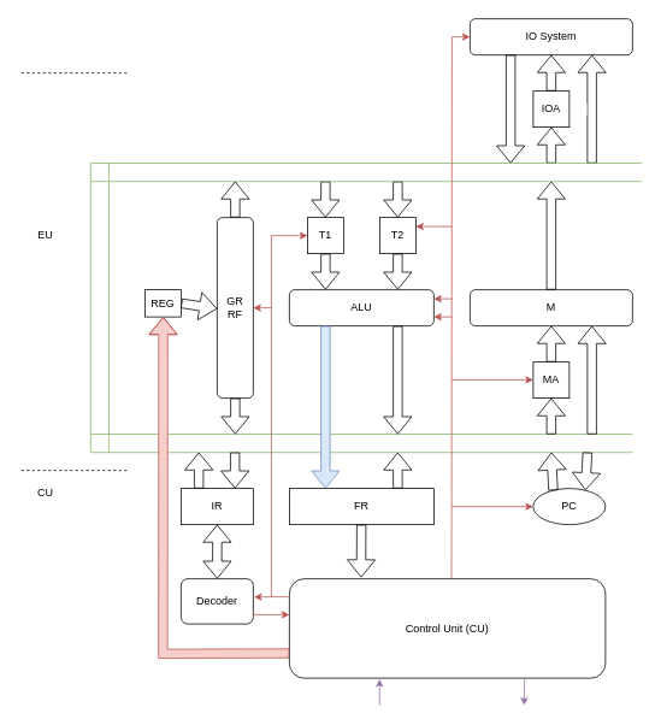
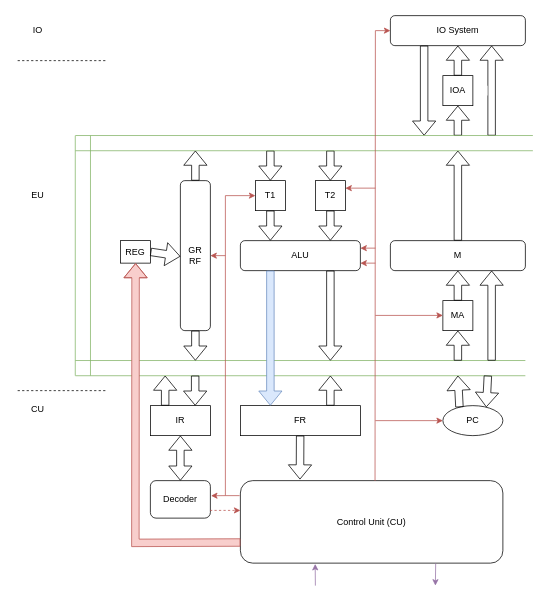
  <mxCell id="0" />
  <mxCell id="1" parent="0" />
  <mxCell id="2" value="" style="shape=link;html=1;rounded=0;width=20.286;fillColor=#d5e8d4;strokeColor=#82b366;" edge="1" parent="1"><mxGeometry width="100" relative="1" as="geometry"><mxPoint x="100" y="490" as="sourcePoint" /><mxPoint x="700" y="490" as="targetPoint" /></mxGeometry></mxCell>
  <mxCell id="3" value="" style="shape=link;html=1;rounded=0;width=20.286;fillColor=#d5e8d4;strokeColor=#82b366;" edge="1" parent="1"><mxGeometry width="100" relative="1" as="geometry"><mxPoint x="110" y="500" as="sourcePoint" /><mxPoint x="110" y="180" as="targetPoint" /></mxGeometry></mxCell>
  <mxCell id="4" value="IO System" style="rounded=1;whiteSpace=wrap;html=1;" vertex="1" parent="1"><mxGeometry x="520" y="20" width="180" height="40" as="geometry" /></mxCell>
  <mxCell id="5" value="IOA" style="rounded=0;whiteSpace=wrap;html=1;" vertex="1" parent="1"><mxGeometry x="590" y="100" width="40" height="40" as="geometry" /></mxCell>
  <mxCell id="6" value="&amp;nbsp;&amp;nbsp;" style="shape=flexArrow;endArrow=classic;html=1;rounded=0;entryX=0.75;entryY=1;entryDx=0;entryDy=0;" edge="1" parent="1" target="4"><mxGeometry x="0.008" y="9" width="50" height="50" relative="1" as="geometry"><mxPoint x="655" y="180" as="sourcePoint" /><mxPoint x="400" y="230" as="targetPoint" /><mxPoint as="offset" /></mxGeometry></mxCell>
  <mxCell id="7" value="" style="shape=flexArrow;endArrow=classic;html=1;rounded=0;entryX=0.5;entryY=1;entryDx=0;entryDy=0;" edge="1" parent="1" target="5"><mxGeometry width="50" height="50" relative="1" as="geometry"><mxPoint x="610" y="180" as="sourcePoint" /><mxPoint x="400" y="230" as="targetPoint" /></mxGeometry></mxCell>
  <mxCell id="8" value="" style="shape=flexArrow;endArrow=classic;html=1;rounded=0;exitX=0.5;exitY=0;exitDx=0;exitDy=0;entryX=0.5;entryY=1;entryDx=0;entryDy=0;" edge="1" parent="1" source="5" target="4"><mxGeometry width="50" height="50" relative="1" as="geometry"><mxPoint x="350" y="280" as="sourcePoint" /><mxPoint x="400" y="230" as="targetPoint" /></mxGeometry></mxCell>
  <mxCell id="9" value="" style="shape=flexArrow;endArrow=classic;html=1;rounded=0;exitX=0.25;exitY=1;exitDx=0;exitDy=0;" edge="1" parent="1" source="4"><mxGeometry width="50" height="50" relative="1" as="geometry"><mxPoint x="350" y="280" as="sourcePoint" /><mxPoint x="565" y="180" as="targetPoint" /></mxGeometry></mxCell>
  <mxCell id="10" value="M" style="rounded=1;whiteSpace=wrap;html=1;" vertex="1" parent="1"><mxGeometry x="520" y="320" width="180" height="40" as="geometry" /></mxCell>
  <mxCell id="11" value="MA" style="rounded=0;whiteSpace=wrap;html=1;" vertex="1" parent="1"><mxGeometry x="590" y="400" width="40" height="40" as="geometry" /></mxCell>
  <mxCell id="12" value="" style="shape=flexArrow;endArrow=classic;html=1;rounded=0;entryX=0.5;entryY=1;entryDx=0;entryDy=0;exitX=0.5;exitY=0;exitDx=0;exitDy=0;" edge="1" parent="1" source="11" target="10"><mxGeometry width="50" height="50" relative="1" as="geometry"><mxPoint x="520" y="390" as="sourcePoint" /><mxPoint x="150" y="500" as="targetPoint" /></mxGeometry></mxCell>
  <mxCell id="13" value="" style="shape=flexArrow;endArrow=classic;html=1;rounded=0;entryX=0.75;entryY=1;entryDx=0;entryDy=0;" edge="1" parent="1" target="10"><mxGeometry width="50" height="50" relative="1" as="geometry"><mxPoint x="655" y="480" as="sourcePoint" /><mxPoint x="655" y="480" as="targetPoint" /></mxGeometry></mxCell>
  <mxCell id="14" value="" style="shape=flexArrow;endArrow=classic;html=1;rounded=0;entryX=0.5;entryY=1;entryDx=0;entryDy=0;" edge="1" parent="1" target="11"><mxGeometry width="50" height="50" relative="1" as="geometry"><mxPoint x="610" y="480" as="sourcePoint" /><mxPoint x="610" y="480" as="targetPoint" /></mxGeometry></mxCell>
  <mxCell id="15" value="T1" style="rounded=0;whiteSpace=wrap;html=1;" vertex="1" parent="1"><mxGeometry x="340" y="240" width="40" height="40" as="geometry" /></mxCell>
  <mxCell id="16" value="T2" style="rounded=0;whiteSpace=wrap;html=1;" vertex="1" parent="1"><mxGeometry x="420" y="240" width="40" height="40" as="geometry" /></mxCell>
  <mxCell id="17" value="GR&lt;br&gt;RF" style="rounded=1;whiteSpace=wrap;html=1;" vertex="1" parent="1"><mxGeometry x="240" y="240" width="40" height="200" as="geometry" /></mxCell>
  <mxCell id="18" value="REG" style="rounded=0;whiteSpace=wrap;html=1;" vertex="1" parent="1"><mxGeometry x="160.28" y="320" width="40" height="30" as="geometry" /></mxCell>
  <mxCell id="19" value="IR" style="rounded=0;whiteSpace=wrap;html=1;" vertex="1" parent="1"><mxGeometry x="200" y="540" width="80" height="40" as="geometry" /></mxCell>
  <mxCell id="20" value="FR" style="rounded=0;whiteSpace=wrap;html=1;" vertex="1" parent="1"><mxGeometry x="320" y="540" width="160" height="40" as="geometry" /></mxCell>
  <mxCell id="21" value="PC" style="ellipse;whiteSpace=wrap;html=1;" vertex="1" parent="1"><mxGeometry x="590" y="540" width="80" height="40" as="geometry" /></mxCell>
  <mxCell id="22" value="ALU" style="rounded=1;whiteSpace=wrap;html=1;" vertex="1" parent="1"><mxGeometry x="320" y="320" width="160" height="40" as="geometry" /></mxCell>
  <mxCell id="23" value="" style="shape=flexArrow;endArrow=classic;html=1;rounded=0;entryX=0.5;entryY=0;entryDx=0;entryDy=0;" edge="1" parent="1" target="15"><mxGeometry width="50" height="50" relative="1" as="geometry"><mxPoint x="360" y="200" as="sourcePoint" /><mxPoint x="40" y="330" as="targetPoint" /></mxGeometry></mxCell>
  <mxCell id="24" value="" style="shape=flexArrow;endArrow=classic;html=1;rounded=0;entryX=0.5;entryY=0;entryDx=0;entryDy=0;" edge="1" parent="1" target="16"><mxGeometry width="50" height="50" relative="1" as="geometry"><mxPoint x="440" y="200" as="sourcePoint" /><mxPoint x="40" y="330" as="targetPoint" /></mxGeometry></mxCell>
  <mxCell id="25" value="" style="shape=flexArrow;endArrow=classic;html=1;rounded=0;exitX=0.5;exitY=1;exitDx=0;exitDy=0;entryX=0.25;entryY=0;entryDx=0;entryDy=0;" edge="1" parent="1" source="15" target="22"><mxGeometry width="50" height="50" relative="1" as="geometry"><mxPoint x="-10" y="380" as="sourcePoint" /><mxPoint x="40" y="330" as="targetPoint" /></mxGeometry></mxCell>
  <mxCell id="26" value="" style="shape=flexArrow;endArrow=classic;html=1;rounded=0;exitX=0.5;exitY=1;exitDx=0;exitDy=0;entryX=0.75;entryY=0;entryDx=0;entryDy=0;" edge="1" parent="1" source="16" target="22"><mxGeometry width="50" height="50" relative="1" as="geometry"><mxPoint x="-10" y="380" as="sourcePoint" /><mxPoint x="40" y="330" as="targetPoint" /></mxGeometry></mxCell>
  <mxCell id="27" value="" style="shape=flexArrow;endArrow=classic;html=1;rounded=0;exitX=0.5;exitY=0;exitDx=0;exitDy=0;" edge="1" parent="1" source="10"><mxGeometry width="50" height="50" relative="1" as="geometry"><mxPoint x="90" y="450" as="sourcePoint" /><mxPoint x="610" y="200" as="targetPoint" /></mxGeometry></mxCell>
  <mxCell id="28" value="" style="shape=flexArrow;endArrow=classic;html=1;rounded=0;exitX=0.25;exitY=0;exitDx=0;exitDy=0;" edge="1" parent="1" source="21"><mxGeometry width="50" height="50" relative="1" as="geometry"><mxPoint x="120" y="450" as="sourcePoint" /><mxPoint x="610" y="500" as="targetPoint" /></mxGeometry></mxCell>
  <mxCell id="29" value="" style="shape=flexArrow;endArrow=classic;html=1;rounded=0;entryX=0.75;entryY=0;entryDx=0;entryDy=0;" edge="1" parent="1" target="21"><mxGeometry width="50" height="50" relative="1" as="geometry"><mxPoint x="650" y="500" as="sourcePoint" /><mxPoint x="170" y="400" as="targetPoint" /></mxGeometry></mxCell>
  <mxCell id="30" value="" style="shape=flexArrow;endArrow=classic;html=1;rounded=0;exitX=0.75;exitY=0;exitDx=0;exitDy=0;" edge="1" parent="1" source="20"><mxGeometry width="50" height="50" relative="1" as="geometry"><mxPoint x="420" y="540" as="sourcePoint" /><mxPoint x="440" y="500" as="targetPoint" /></mxGeometry></mxCell>
  <mxCell id="31" value="" style="shape=flexArrow;endArrow=classic;html=1;rounded=0;exitX=0.75;exitY=1;exitDx=0;exitDy=0;" edge="1" parent="1" source="22"><mxGeometry width="50" height="50" relative="1" as="geometry"><mxPoint x="250" y="490" as="sourcePoint" /><mxPoint x="440" y="480" as="targetPoint" /></mxGeometry></mxCell>
  <mxCell id="32" value="" style="shape=flexArrow;endArrow=classic;html=1;rounded=0;exitX=0.25;exitY=1;exitDx=0;exitDy=0;entryX=0.25;entryY=0;entryDx=0;entryDy=0;fillColor=#dae8fc;strokeColor=#6c8ebf;" edge="1" parent="1" source="22" target="20"><mxGeometry width="50" height="50" relative="1" as="geometry"><mxPoint x="90" y="450" as="sourcePoint" /><mxPoint x="140" y="400" as="targetPoint" /></mxGeometry></mxCell>
  <mxCell id="33" value="" style="shape=flexArrow;endArrow=classic;html=1;rounded=0;exitX=0.25;exitY=0;exitDx=0;exitDy=0;" edge="1" parent="1"><mxGeometry width="50" height="50" relative="1" as="geometry"><mxPoint x="219.71" y="540" as="sourcePoint" /><mxPoint x="219.71" y="500" as="targetPoint" /></mxGeometry></mxCell>
  <mxCell id="34" value="" style="shape=flexArrow;endArrow=classic;html=1;rounded=0;entryX=0.75;entryY=0;entryDx=0;entryDy=0;" edge="1" parent="1"><mxGeometry width="50" height="50" relative="1" as="geometry"><mxPoint x="259.71" y="500" as="sourcePoint" /><mxPoint x="259.71" y="540" as="targetPoint" /></mxGeometry></mxCell>
  <mxCell id="35" value="" style="shape=link;html=1;rounded=0;width=20.286;fillColor=#d5e8d4;strokeColor=#82b366;shadow=0;flowAnimation=0;targetPerimeterSpacing=6;sourcePerimeterSpacing=6;endSize=10;startSize=10;" edge="1" parent="1"><mxGeometry width="100" relative="1" as="geometry"><mxPoint x="100" y="190" as="sourcePoint" /><mxPoint x="710" y="190" as="targetPoint" /></mxGeometry></mxCell>
  <mxCell id="36" value="" style="shape=flexArrow;endArrow=classic;html=1;rounded=0;exitX=0.5;exitY=0;exitDx=0;exitDy=0;" edge="1" parent="1" source="17"><mxGeometry width="50" height="50" relative="1" as="geometry"><mxPoint x="310" y="400" as="sourcePoint" /><mxPoint x="260" y="200" as="targetPoint" /></mxGeometry></mxCell>
  <mxCell id="37" value="" style="shape=flexArrow;endArrow=classic;html=1;rounded=0;exitX=0.5;exitY=1;exitDx=0;exitDy=0;" edge="1" parent="1" source="17"><mxGeometry width="50" height="50" relative="1" as="geometry"><mxPoint x="290" y="409" as="sourcePoint" /><mxPoint x="260" y="480" as="targetPoint" /></mxGeometry></mxCell>
  <mxCell id="38" value="" style="shape=flexArrow;endArrow=classic;html=1;rounded=0;exitX=1;exitY=0.5;exitDx=0;exitDy=0;entryX=-0.007;entryY=0.775;entryDx=0;entryDy=0;entryPerimeter=0;" edge="1" parent="1" source="18"><mxGeometry width="50" height="50" relative="1" as="geometry"><mxPoint x="320.28" y="346" as="sourcePoint" /><mxPoint x="240" y="341" as="targetPoint" /></mxGeometry></mxCell>
  <mxCell id="39" value="Control Unit (CU)" style="rounded=1;whiteSpace=wrap;html=1;" vertex="1" parent="1"><mxGeometry x="320" y="640" width="350" height="110" as="geometry" /></mxCell>
  <mxCell id="40" value="Decoder" style="rounded=1;whiteSpace=wrap;html=1;" vertex="1" parent="1"><mxGeometry x="200" y="640" width="80" height="50" as="geometry" /></mxCell>
- <mxCell id="41" value="" style="endArrow=classic;html=1;rounded=0;fillColor=#f8cecc;strokeColor=#b85450;exitX=0.993;exitY=0.794;exitDx=0;exitDy=0;entryX=0;entryY=0.361;entryDx=0;entryDy=0;entryPerimeter=0;exitPerimeter=0;" edge="1" parent="1" source="40" target="39"><mxGeometry width="50" height="50" relative="1" as="geometry"><mxPoint x="329" y="662" as="sourcePoint" /><mxPoint x="290" y="663" as="targetPoint" /></mxGeometry></mxCell>
+ <mxCell id="41" value="" style="endArrow=classic;html=1;rounded=0;fillColor=#f8cecc;strokeColor=#b85450;exitX=0.993;exitY=0.794;exitDx=0;exitDy=0;entryX=0;entryY=0.361;entryDx=0;entryDy=0;entryPerimeter=0;exitPerimeter=0;dashed=1;" edge="1" parent="1" source="40" target="39"><mxGeometry width="50" height="50" relative="1" as="geometry"><mxPoint x="329" y="662" as="sourcePoint" /><mxPoint x="290" y="663" as="targetPoint" /></mxGeometry></mxCell>
  <mxCell id="42" value="" style="shape=flexArrow;endArrow=classic;html=1;rounded=0;entryX=0.227;entryY=-0.014;entryDx=0;entryDy=0;entryPerimeter=0;" edge="1" parent="1" target="39"><mxGeometry width="50" height="50" relative="1" as="geometry"><mxPoint x="399.71" y="580" as="sourcePoint" /><mxPoint x="399.71" y="620" as="targetPoint" /></mxGeometry></mxCell>
  <mxCell id="43" value="" style="endArrow=none;html=1;rounded=0;fillColor=#f8cecc;strokeColor=#b85450;exitX=0.513;exitY=0.004;exitDx=0;exitDy=0;exitPerimeter=0;" edge="1" parent="1" source="39"><mxGeometry width="50" height="50" relative="1" as="geometry"><mxPoint x="370" y="570" as="sourcePoint" /><mxPoint x="500" y="40" as="targetPoint" /></mxGeometry></mxCell>
  <mxCell id="44" value="" style="endArrow=classic;html=1;rounded=0;fillColor=#f8cecc;strokeColor=#b85450;entryX=0;entryY=0.5;entryDx=0;entryDy=0;" edge="1" parent="1" target="21"><mxGeometry width="50" height="50" relative="1" as="geometry"><mxPoint x="500" y="560" as="sourcePoint" /><mxPoint x="420" y="410" as="targetPoint" /></mxGeometry></mxCell>
  <mxCell id="45" value="" style="endArrow=classic;html=1;rounded=0;fillColor=#f8cecc;strokeColor=#b85450;entryX=0;entryY=0.5;entryDx=0;entryDy=0;" edge="1" parent="1"><mxGeometry width="50" height="50" relative="1" as="geometry"><mxPoint x="500" y="419.71" as="sourcePoint" /><mxPoint x="590" y="419.71" as="targetPoint" /></mxGeometry></mxCell>
  <mxCell id="46" value="" style="endArrow=classic;html=1;rounded=0;fillColor=#f8cecc;strokeColor=#b85450;entryX=1;entryY=0.25;entryDx=0;entryDy=0;" edge="1" parent="1" target="22"><mxGeometry width="50" height="50" relative="1" as="geometry"><mxPoint x="500" y="330" as="sourcePoint" /><mxPoint x="610" y="580" as="targetPoint" /></mxGeometry></mxCell>
  <mxCell id="47" value="" style="endArrow=classic;html=1;rounded=0;fillColor=#f8cecc;strokeColor=#b85450;entryX=0;entryY=0.5;entryDx=0;entryDy=0;" edge="1" parent="1" target="4"><mxGeometry width="50" height="50" relative="1" as="geometry"><mxPoint x="500" y="40" as="sourcePoint" /><mxPoint x="620" y="590" as="targetPoint" /></mxGeometry></mxCell>
  <mxCell id="48" value="" style="endArrow=classic;html=1;rounded=0;fillColor=#f8cecc;strokeColor=#b85450;entryX=1;entryY=0.5;entryDx=0;entryDy=0;" edge="1" parent="1"><mxGeometry width="50" height="50" relative="1" as="geometry"><mxPoint x="500" y="250" as="sourcePoint" /><mxPoint x="460" y="250" as="targetPoint" /></mxGeometry></mxCell>
  <mxCell id="49" value="" style="shape=flexArrow;endArrow=classic;html=1;rounded=0;exitX=0;exitY=0.75;exitDx=0;exitDy=0;entryX=0.5;entryY=1;entryDx=0;entryDy=0;fillColor=#f8cecc;strokeColor=#b85450;" edge="1" parent="1" source="39" target="18"><mxGeometry width="50" height="50" relative="1" as="geometry"><mxPoint x="390" y="550" as="sourcePoint" /><mxPoint x="180.28" y="380" as="targetPoint" /><Array as="points"><mxPoint x="180" y="723" /></Array></mxGeometry></mxCell>
  <mxCell id="50" value="" style="endArrow=none;dashed=1;html=1;rounded=0;" edge="1" parent="1"><mxGeometry width="50" height="50" relative="1" as="geometry"><mxPoint x="140" y="520" as="sourcePoint" /><mxPoint x="20" y="520" as="targetPoint" /></mxGeometry></mxCell>
  <mxCell id="51" value="" style="endArrow=none;dashed=1;html=1;rounded=0;" edge="1" parent="1"><mxGeometry width="50" height="50" relative="1" as="geometry"><mxPoint x="140" y="80" as="sourcePoint" /><mxPoint x="20" y="80" as="targetPoint" /></mxGeometry></mxCell>
  <mxCell id="52" value="CU" style="text;html=1;align=center;verticalAlign=middle;whiteSpace=wrap;rounded=0;" vertex="1" parent="1"><mxGeometry x="20" y="530" width="60" height="30" as="geometry" /></mxCell>
  <mxCell id="53" value="EU" style="text;html=1;align=center;verticalAlign=middle;whiteSpace=wrap;rounded=0;" vertex="1" parent="1"><mxGeometry x="20" y="245" width="60" height="30" as="geometry" /></mxCell>
+ <mxCell id="54" value="IO" style="text;html=1;align=center;verticalAlign=middle;whiteSpace=wrap;rounded=0;" vertex="1" parent="1"><mxGeometry x="20" y="25" width="60" height="30" as="geometry" /></mxCell>
  <mxCell id="55" value="" style="endArrow=classic;html=1;rounded=0;fillColor=#f8cecc;strokeColor=#b85450;entryX=1;entryY=0.75;entryDx=0;entryDy=0;" edge="1" parent="1" target="22"><mxGeometry width="50" height="50" relative="1" as="geometry"><mxPoint x="500" y="350" as="sourcePoint" /><mxPoint x="490" y="340" as="targetPoint" /></mxGeometry></mxCell>
  <mxCell id="56" value="" style="endArrow=classic;html=1;rounded=0;entryX=0.285;entryY=1.01;entryDx=0;entryDy=0;entryPerimeter=0;fillColor=#e1d5e7;strokeColor=#9673a6;" edge="1" parent="1" target="39"><mxGeometry width="50" height="50" relative="1" as="geometry"><mxPoint x="420" y="780" as="sourcePoint" /><mxPoint x="440" y="610" as="targetPoint" /></mxGeometry></mxCell>
  <mxCell id="57" value="" style="endArrow=classic;html=1;rounded=0;fillColor=#e1d5e7;strokeColor=#9673a6;exitX=0.744;exitY=1.002;exitDx=0;exitDy=0;exitPerimeter=0;" edge="1" parent="1" source="39"><mxGeometry width="50" height="50" relative="1" as="geometry"><mxPoint x="410" y="790" as="sourcePoint" /><mxPoint x="580" y="780" as="targetPoint" /></mxGeometry></mxCell>
  <mxCell id="58" value="" style="shape=flexArrow;endArrow=classic;startArrow=classic;html=1;rounded=0;entryX=0.5;entryY=1;entryDx=0;entryDy=0;exitX=0.5;exitY=0;exitDx=0;exitDy=0;" edge="1" parent="1" source="40" target="19"><mxGeometry width="100" height="100" relative="1" as="geometry"><mxPoint x="340" y="590" as="sourcePoint" /><mxPoint x="440" y="490" as="targetPoint" /></mxGeometry></mxCell>
  <mxCell id="59" value="" style="endArrow=none;html=1;rounded=0;fillColor=#f8cecc;strokeColor=#b85450;" edge="1" parent="1"><mxGeometry width="50" height="50" relative="1" as="geometry"><mxPoint x="319" y="660" as="sourcePoint" /><mxPoint x="300" y="260" as="targetPoint" /><Array as="points"><mxPoint x="300" y="660" /></Array></mxGeometry></mxCell>
  <mxCell id="60" value="" style="endArrow=classic;html=1;rounded=0;entryX=1.011;entryY=0.403;entryDx=0;entryDy=0;entryPerimeter=0;fillColor=#f8cecc;strokeColor=#b85450;" edge="1" parent="1" target="40"><mxGeometry width="50" height="50" relative="1" as="geometry"><mxPoint x="300" y="660" as="sourcePoint" /><mxPoint x="350" y="620" as="targetPoint" /></mxGeometry></mxCell>
  <mxCell id="61" value="" style="endArrow=classic;html=1;rounded=0;fillColor=#f8cecc;strokeColor=#b85450;" edge="1" parent="1"><mxGeometry width="50" height="50" relative="1" as="geometry"><mxPoint x="300" y="260" as="sourcePoint" /><mxPoint x="340" y="260" as="targetPoint" /></mxGeometry></mxCell>
  <mxCell id="62" value="" style="endArrow=classic;html=1;rounded=0;fillColor=#f8cecc;strokeColor=#b85450;entryX=1;entryY=0.5;entryDx=0;entryDy=0;" edge="1" parent="1" target="17"><mxGeometry width="50" height="50" relative="1" as="geometry"><mxPoint x="300" y="340" as="sourcePoint" /><mxPoint x="350" y="270" as="targetPoint" /></mxGeometry></mxCell>
